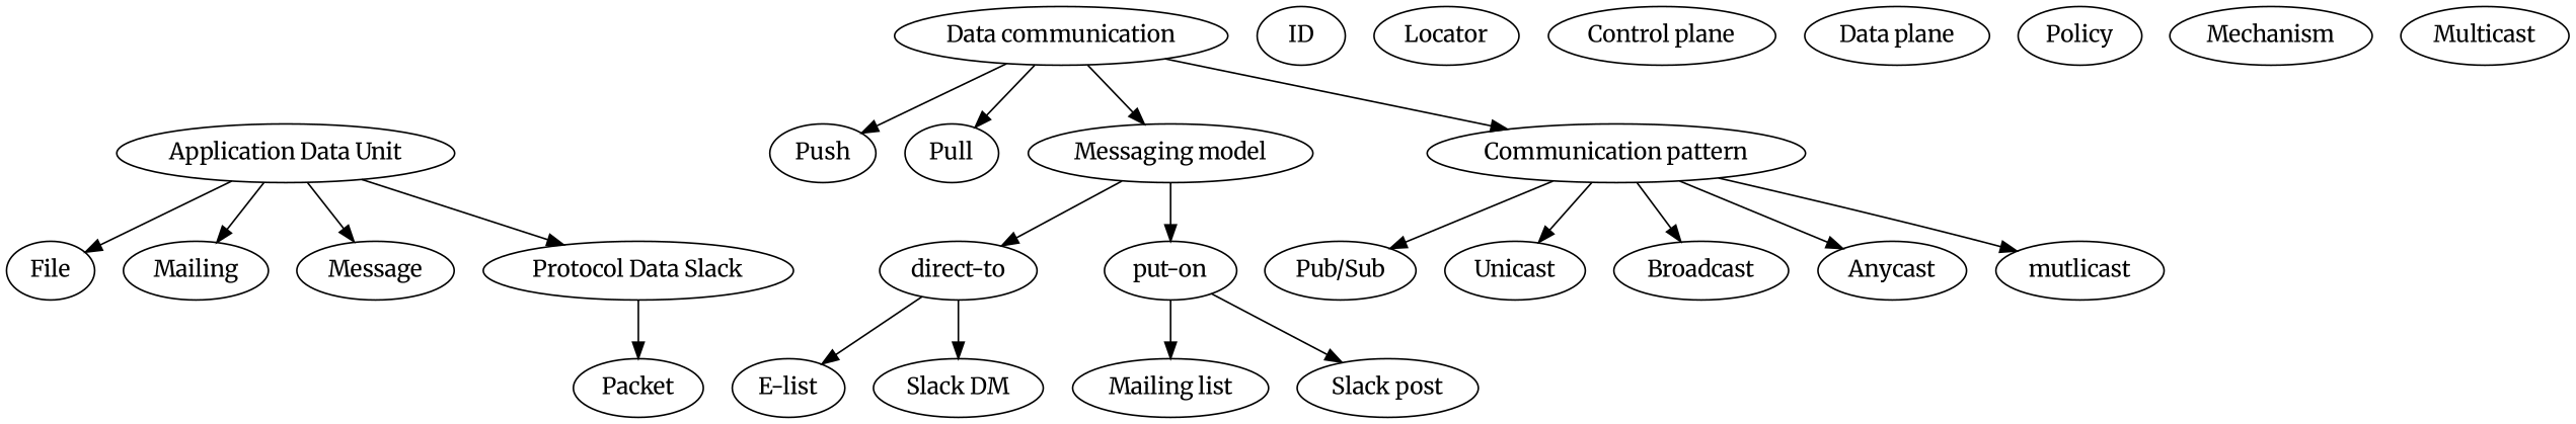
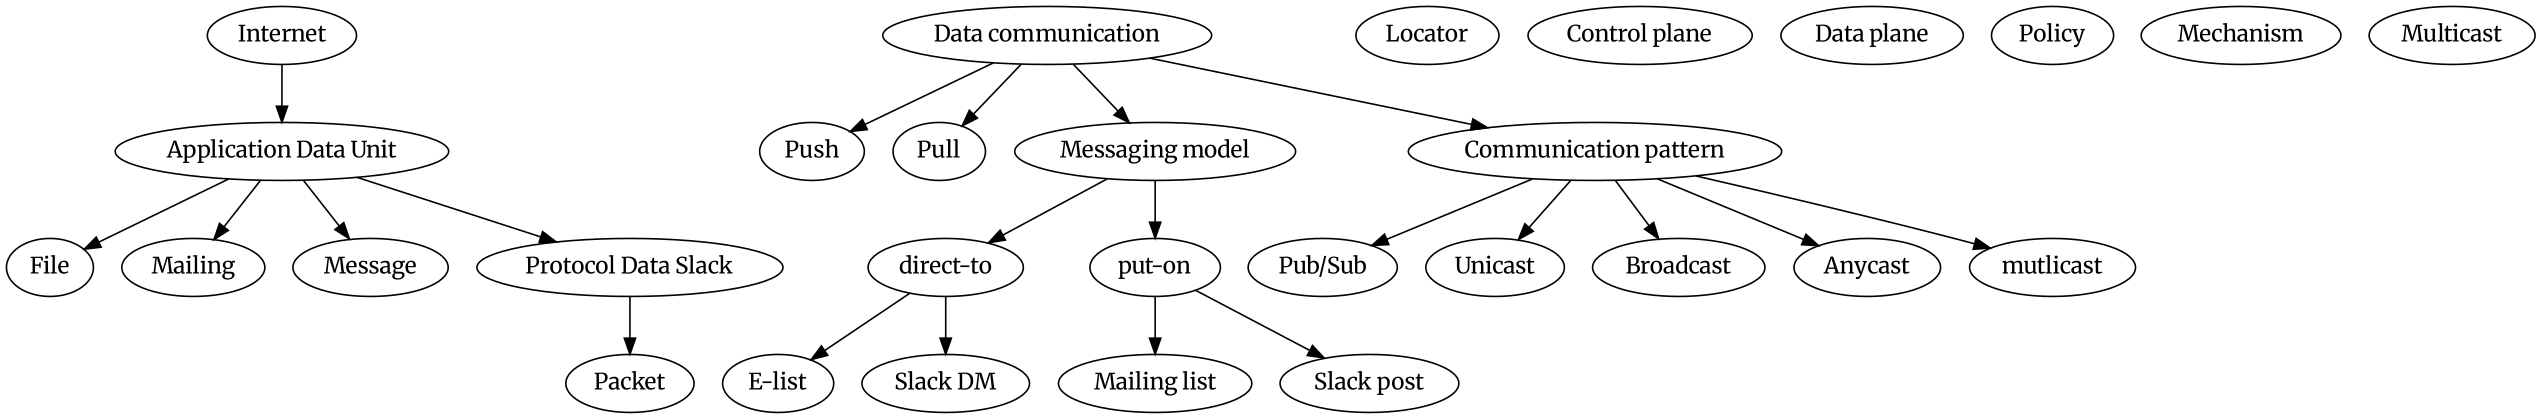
  digraph {
    fontname=Merriweather
    node [fontname=Merriweather]
    edge [fontname=Merriweather]
+   n1 [label=Internet]
    n2 [label="Application Data Unit"]
    n3 [label="Data communication"]
    n4 [label=Push]
    n5 [label=Pull]
    n6 [label="Messaging model"]
    n7 [label="Communication pattern"]
    n8 [label=File]
    n9 [label=Mailing]
    n10 [label=Message]
    n11 [label="Protocol Data Slack"]
    n12 [label="direct-to"]
    n13 [label="put-on"]
    n14 [label="Pub/Sub"]
    n15 [label=Unicast]
    n16 [label=Broadcast]
    n17 [label=Anycast]
    mutlicast
    n19 [label=Packet]
-   n20 [label=ID]
    n21 [label=Locator]
    n22 [label="Control plane"]
    n23 [label="Data plane"]
    n24 [label=Policy]
    n25 [label=Mechanism]
    n26 [label="E-list"]
    n27 [label="Slack DM"]
    n28 [label="Mailing list"]
    n29 [label="Slack post"]
    n30 [label=Multicast]
+   n1 -> n2
    n2 -> n8
    n2 -> n9
    n2 -> n10
    n2 -> n11
    n3 -> n4
    n3 -> n5
    n3 -> n6
    n3 -> n7
    n6 -> n12
    n6 -> n13
    n7 -> n14
    n7 -> n15
    n7 -> n16
    n7 -> n17
    n7 -> mutlicast
    n11 -> n19
    n12 -> n26
    n12 -> n27
    n13 -> n28
    n13 -> n29
  }
